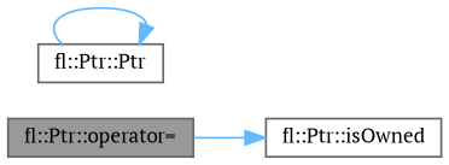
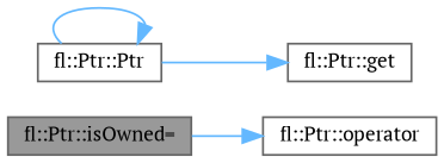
  digraph {
    fontname="PT Serif"
    rankdir=LR
    node [color=grey40 fillcolor=white fontname="PT Serif" fontsize=10 shape=box style=filled]
    edge [color=steelblue1 fontname="PT Serif" fontsize=10 labelfontname=Helvetica labelfontsize=10 style=solid]
-   n1 [color=gray40 fillcolor=grey60 fontcolor=black height=0.2 label="fl::Ptr::operator=" width=0.4]
-   n2 [height=0.2 label="fl::Ptr::isOwned" width=0.4]
+   n1 [color=gray40 fillcolor=grey60 fontcolor=black height=0.2 label="fl::Ptr::isOwned=" width=0.4]
+   n2 [height=0.2 label="fl::Ptr::operator" width=0.4]
    n3 [height=0.2 label="fl::Ptr::Ptr" width=0.4]
+   n4 [height=0.2 label="fl::Ptr::get" width=0.4]
    n1 -> n2
    n3 -> n3
+   n3 -> n4
  }
